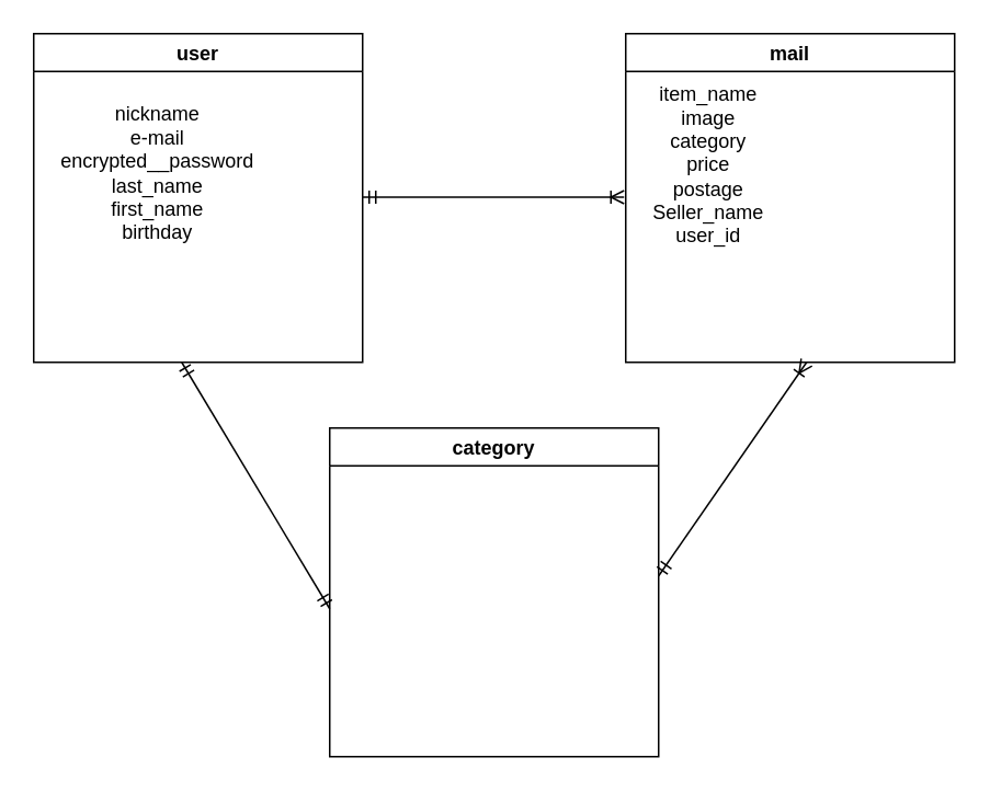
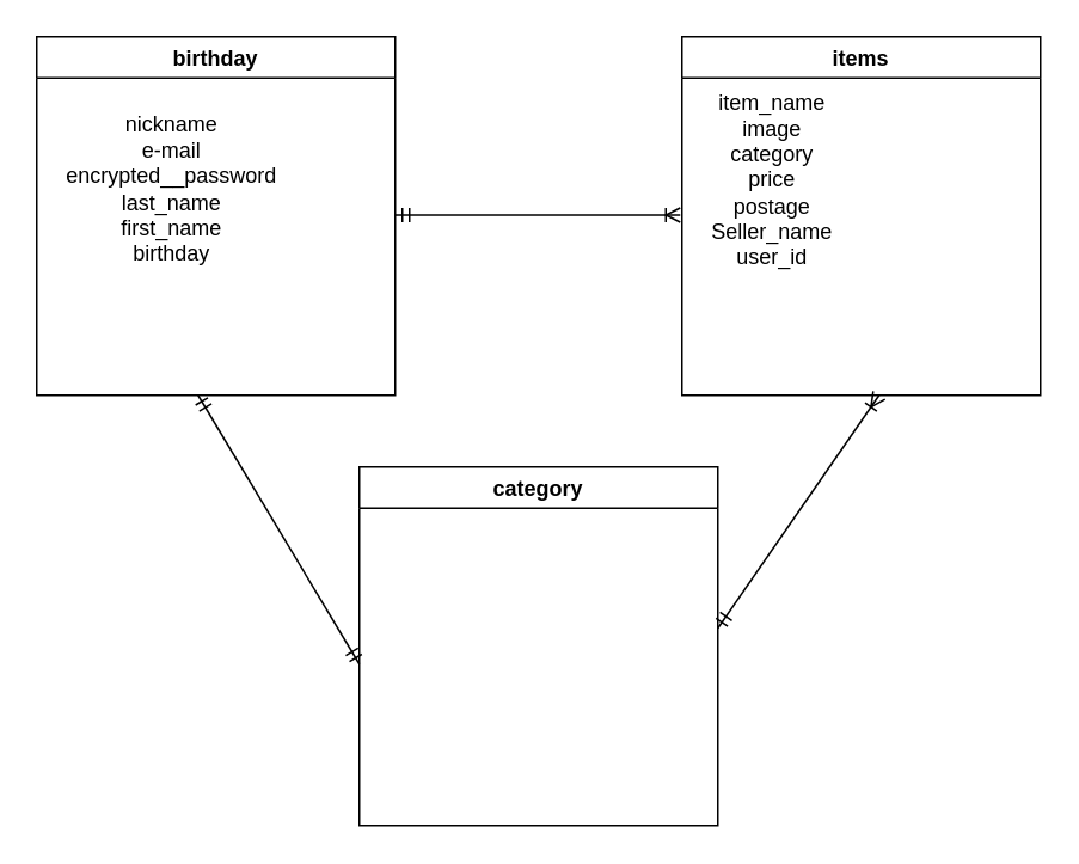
  <mxCell id="0" />
  <mxCell id="1" parent="0" />
- <mxCell id="2" value="user" style="swimlane;" parent="1" vertex="1"><mxGeometry x="20" y="20" width="200" height="200" as="geometry" /></mxCell>
+ <mxCell id="2" value="birthday" style="swimlane;" parent="1" vertex="1"><mxGeometry x="20" y="20" width="200" height="200" as="geometry" /></mxCell>
  <mxCell id="3" value="nickname&lt;br&gt;e-mail&lt;br&gt;encrypted__password&lt;br&gt;last_name&lt;br&gt;first_name&lt;br&gt;birthday" style="text;html=1;resizable=0;autosize=1;align=center;verticalAlign=middle;points=[];fillColor=none;strokeColor=none;rounded=0;" vertex="1" parent="2"><mxGeometry x="10" y="40" width="130" height="90" as="geometry" /></mxCell>
- <mxCell id="4" value="mail" style="swimlane;" vertex="1" parent="1"><mxGeometry x="380" y="20" width="200" height="200" as="geometry" /></mxCell>
+ <mxCell id="4" value="items" style="swimlane;" vertex="1" parent="1"><mxGeometry x="380" y="20" width="200" height="200" as="geometry" /></mxCell>
  <mxCell id="5" value="item_name&lt;br&gt;image&lt;br&gt;category&lt;br&gt;price&lt;br&gt;postage&lt;br&gt;Seller_name&lt;br&gt;user_id" style="text;html=1;resizable=0;autosize=1;align=center;verticalAlign=middle;points=[];fillColor=none;strokeColor=none;rounded=0;" vertex="1" parent="4"><mxGeometry x="10" y="30" width="80" height="100" as="geometry" /></mxCell>
  <mxCell id="6" value="" style="edgeStyle=entityRelationEdgeStyle;fontSize=12;html=1;endArrow=ERoneToMany;startArrow=ERmandOne;" edge="1" parent="1"><mxGeometry width="100" height="100" relative="1" as="geometry"><mxPoint x="220" y="119.5" as="sourcePoint" /><mxPoint x="379" y="119.5" as="targetPoint" /></mxGeometry></mxCell>
  <mxCell id="7" value="category" style="swimlane;" vertex="1" parent="1"><mxGeometry x="200" y="260" width="200" height="200" as="geometry" /></mxCell>
  <mxCell id="8" value="" style="fontSize=12;html=1;endArrow=ERoneToMany;startArrow=ERmandOne;" edge="1" parent="1"><mxGeometry width="100" height="100" relative="1" as="geometry"><mxPoint x="400" y="350" as="sourcePoint" /><mxPoint x="490" y="220" as="targetPoint" /></mxGeometry></mxCell>
  <mxCell id="9" value="" style="fontSize=12;html=1;endArrow=ERmandOne;startArrow=ERmandOne;" edge="1" parent="1"><mxGeometry width="100" height="100" relative="1" as="geometry"><mxPoint x="200" y="370" as="sourcePoint" /><mxPoint x="110" y="220" as="targetPoint" /></mxGeometry></mxCell>
